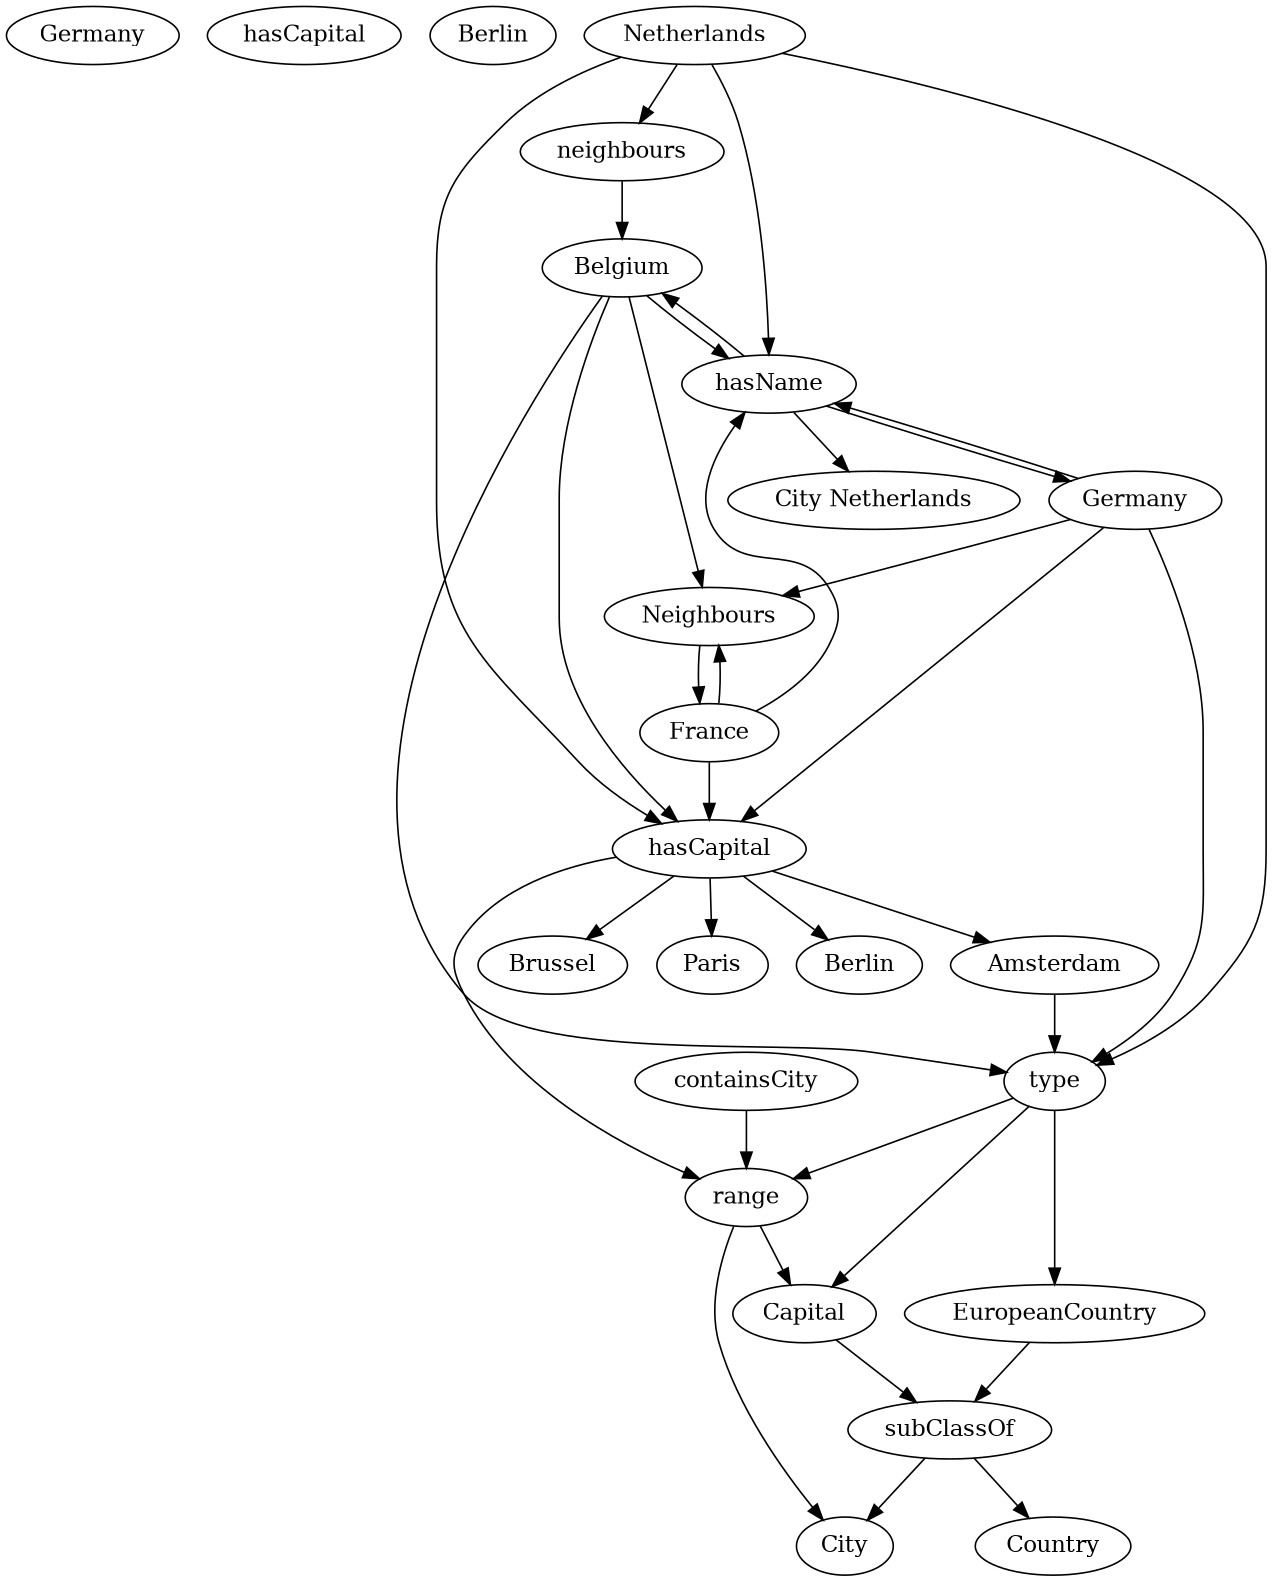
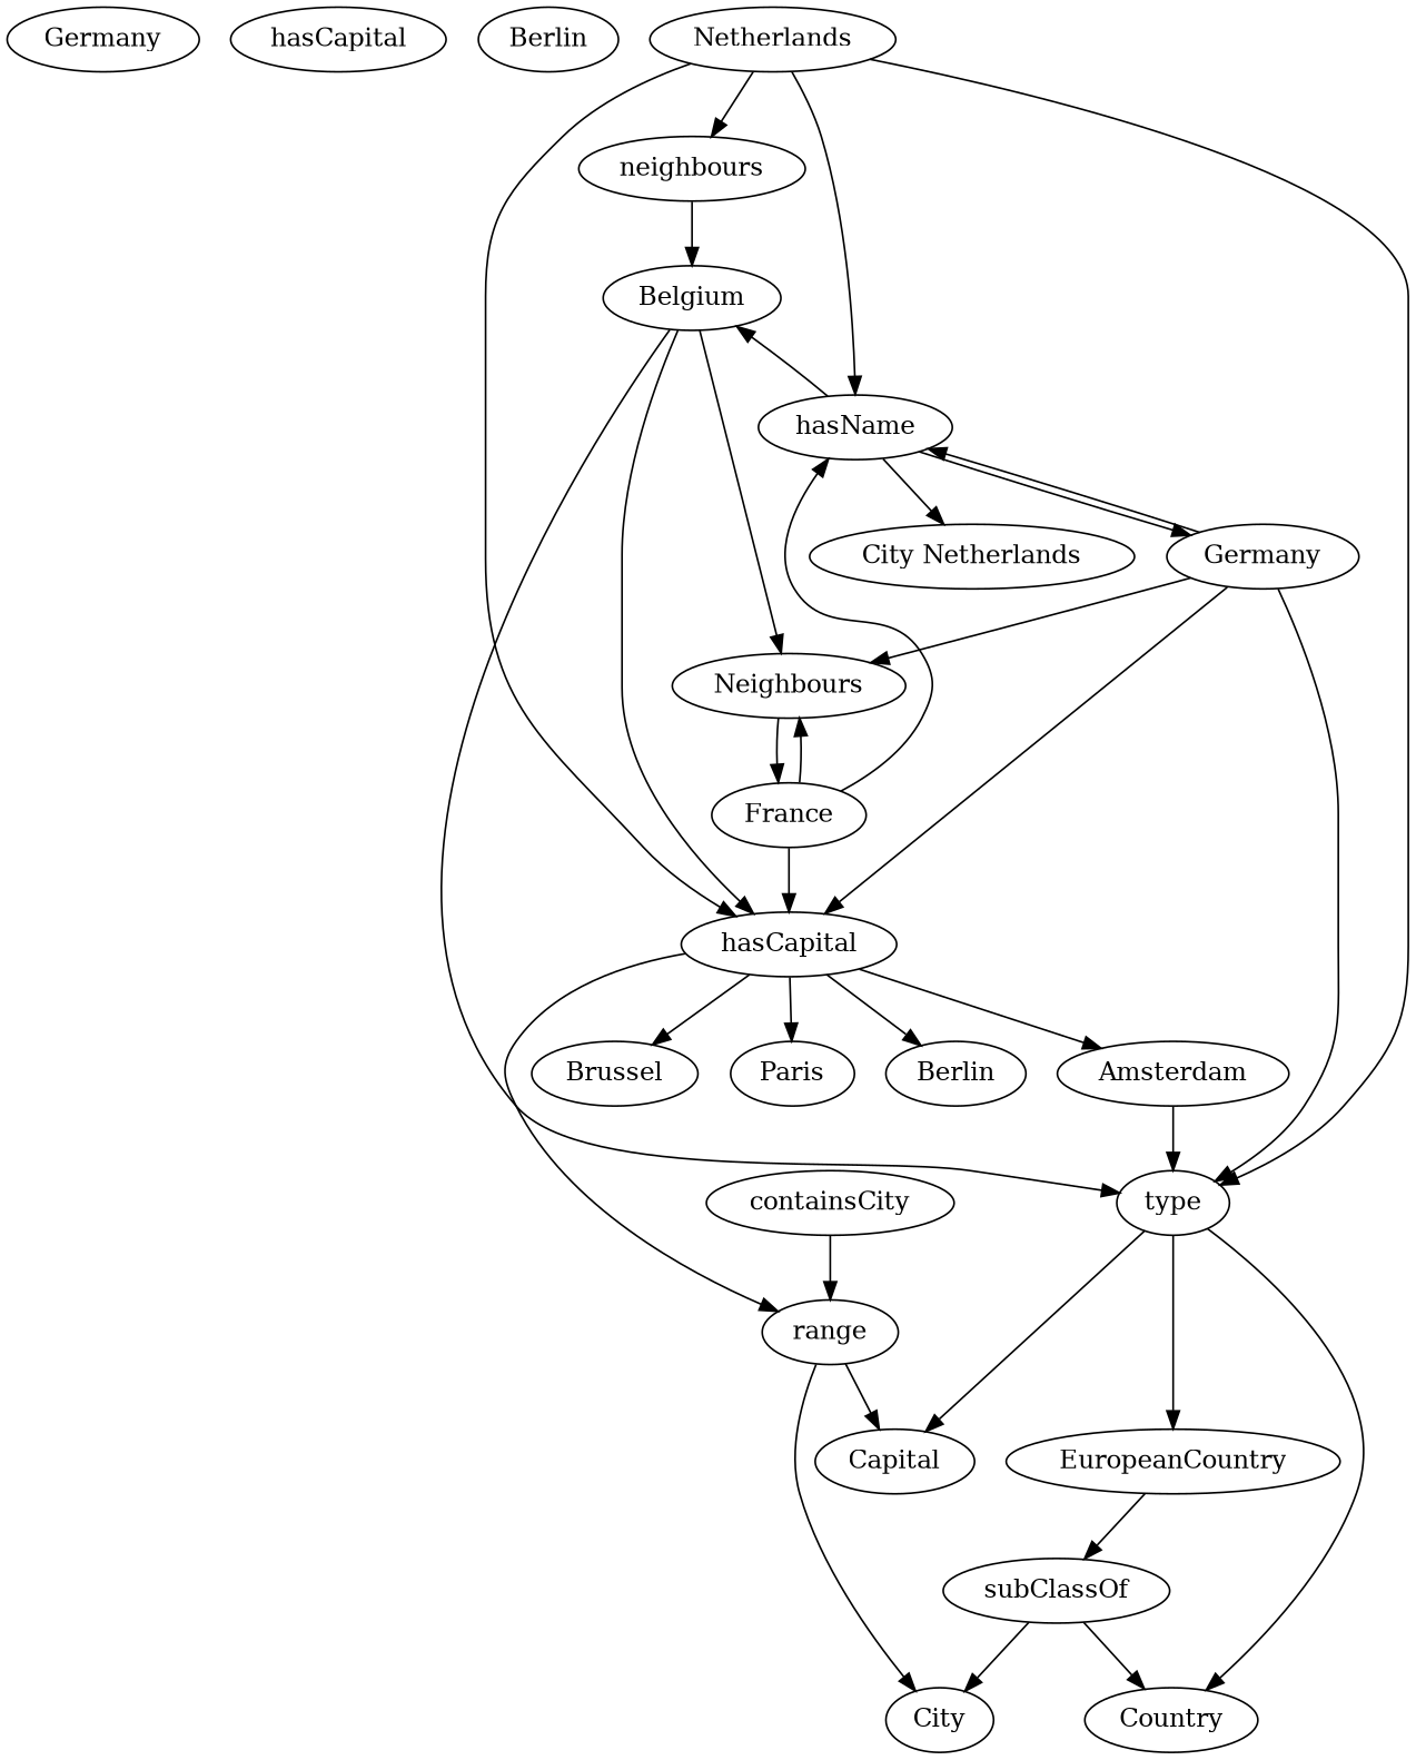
  strict digraph {
    n1 [label=Germany]
    n2 [label=hasCapital]
    n3 [label=Berlin]
    Capital
    subClassOf
    City
    Country
    Belgium
    hasCapital
    hasName
    type
    Neighbours
    Brussel
    Paris
    range
    Amsterdam
    Berlin
    Germany
    n19 [label="City Netherlands"]
    EuropeanCountry
    France
    Netherlands
    neighbours
    containsCity
-   Capital -> subClassOf
    subClassOf -> City
    subClassOf -> Country
    Belgium -> hasCapital
-   Belgium -> hasName
    Belgium -> type
    Belgium -> Neighbours
    hasCapital -> Brussel
    hasCapital -> Paris
    hasCapital -> range
    hasCapital -> Amsterdam
    hasCapital -> Berlin
    hasName -> Belgium
    hasName -> Germany
    hasName -> n19
    type -> Capital
-   type -> range
+   type -> Country
    type -> EuropeanCountry
    Neighbours -> France
    range -> Capital
    range -> City
    Amsterdam -> type
    Germany -> hasCapital
    Germany -> hasName
    Germany -> type
    Germany -> Neighbours
    EuropeanCountry -> subClassOf
    France -> hasCapital
    France -> hasName
    France -> Neighbours
    Netherlands -> hasCapital
    Netherlands -> hasName
    Netherlands -> type
    Netherlands -> neighbours
    neighbours -> Belgium
    containsCity -> range
  }
